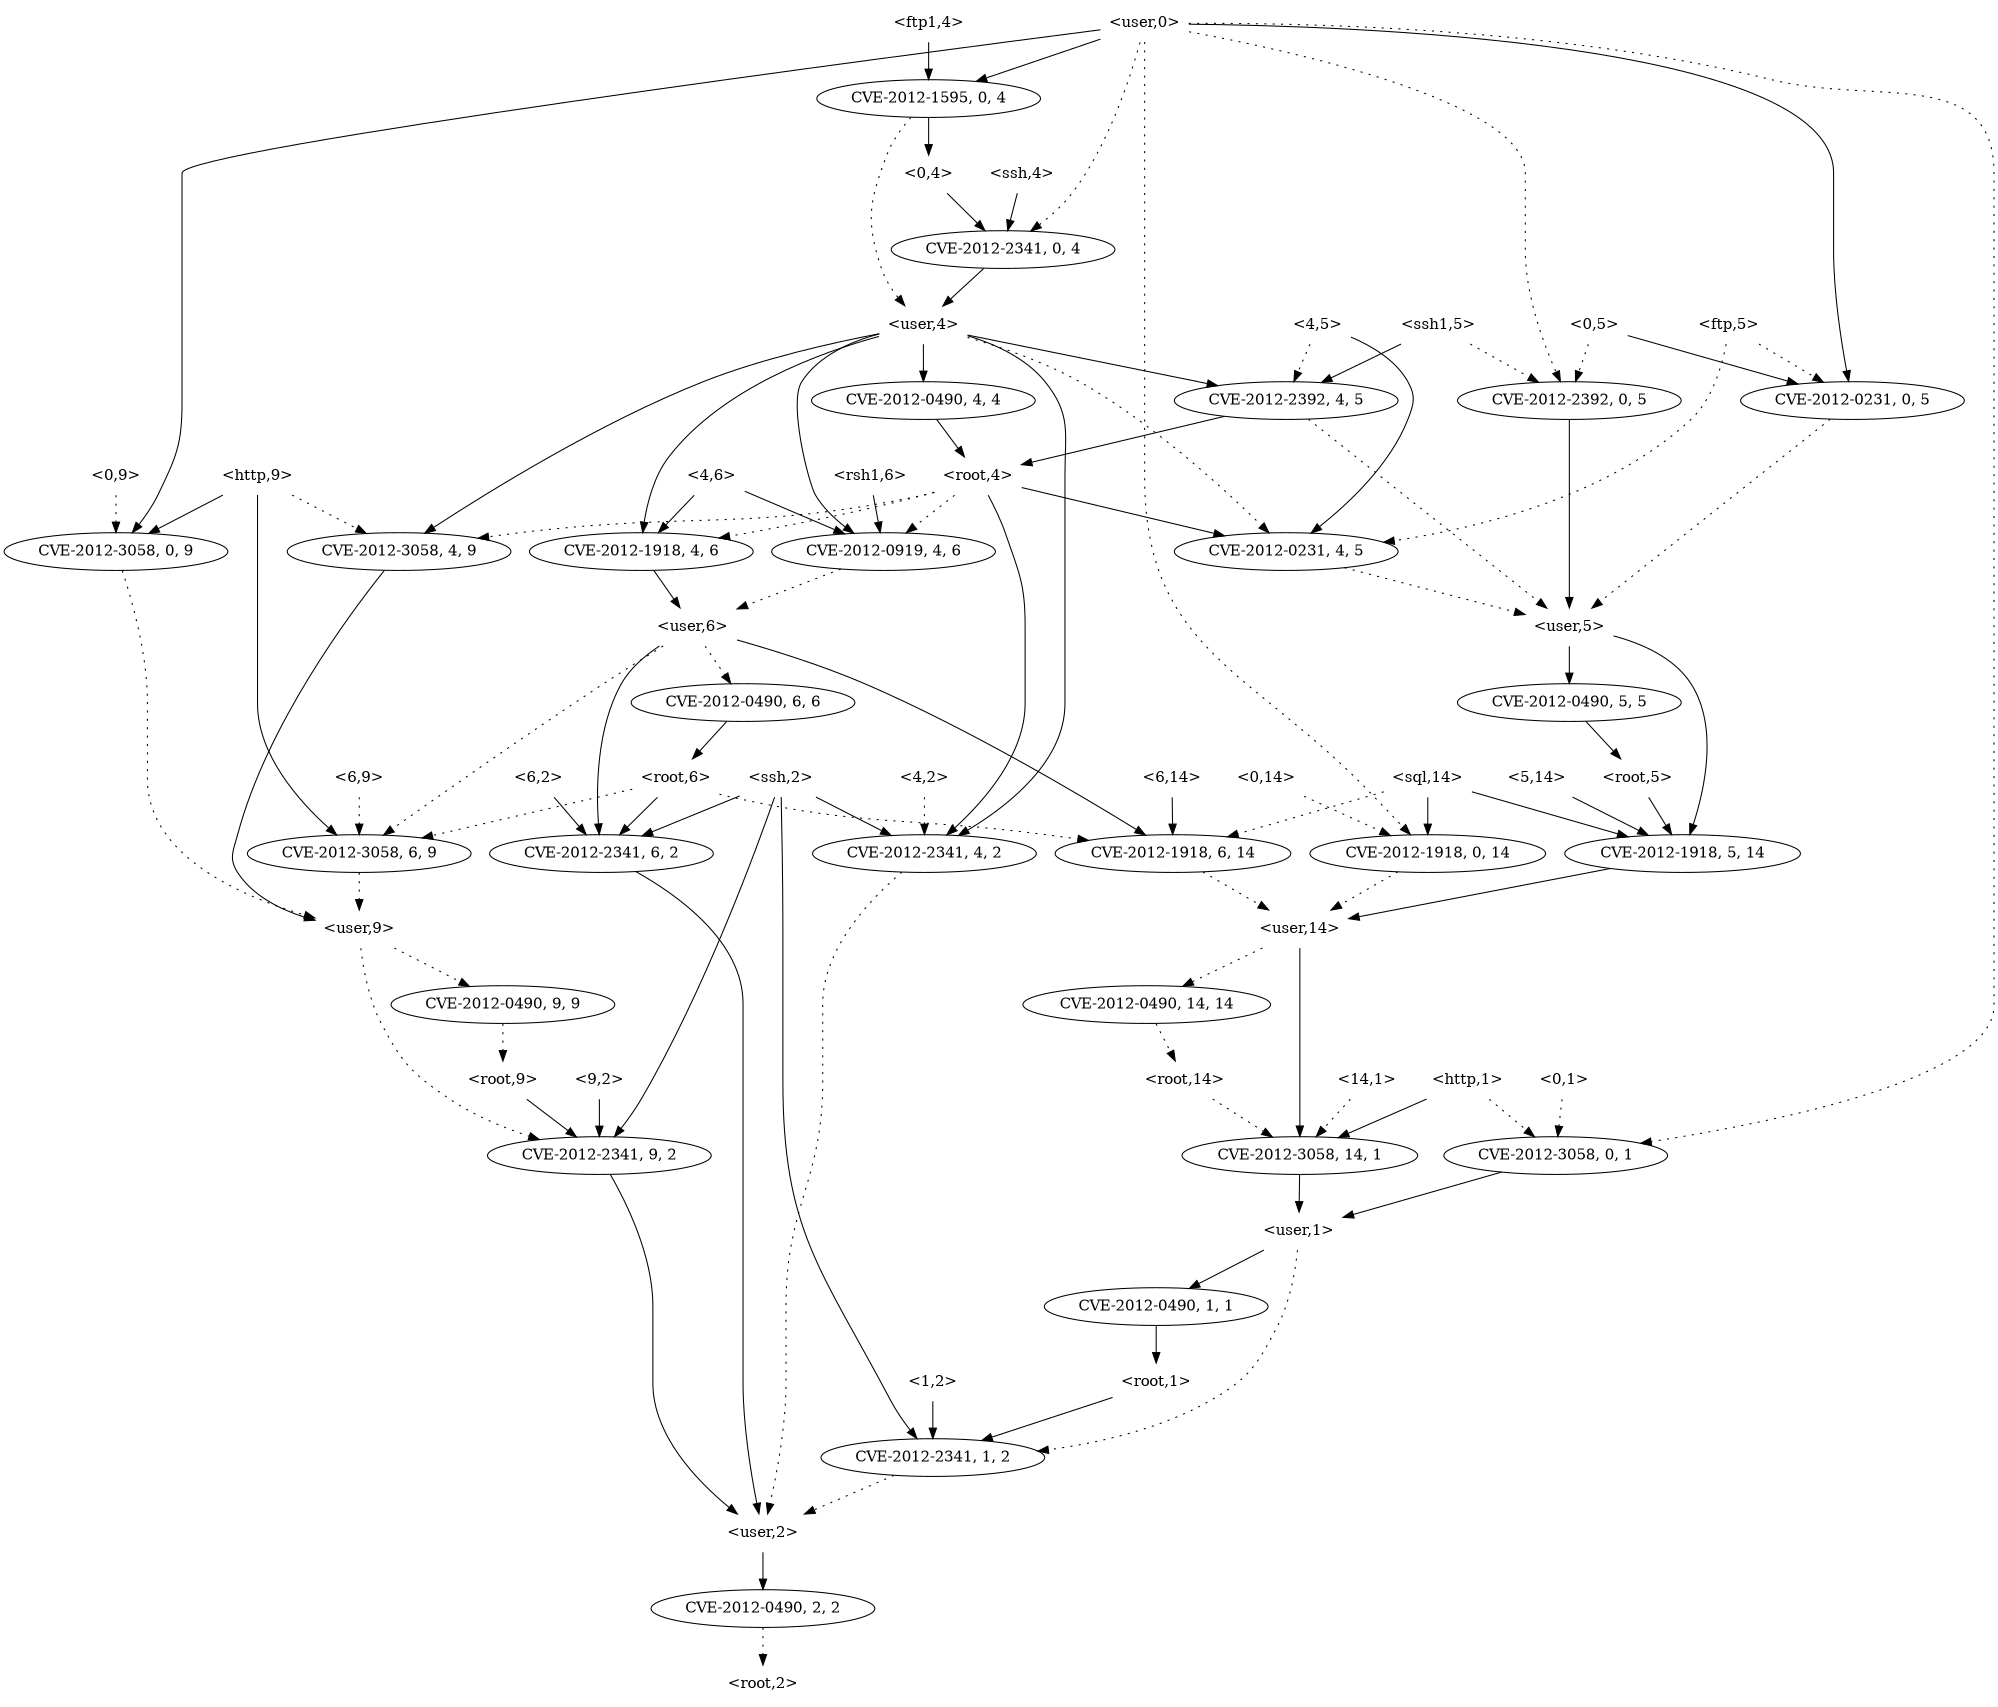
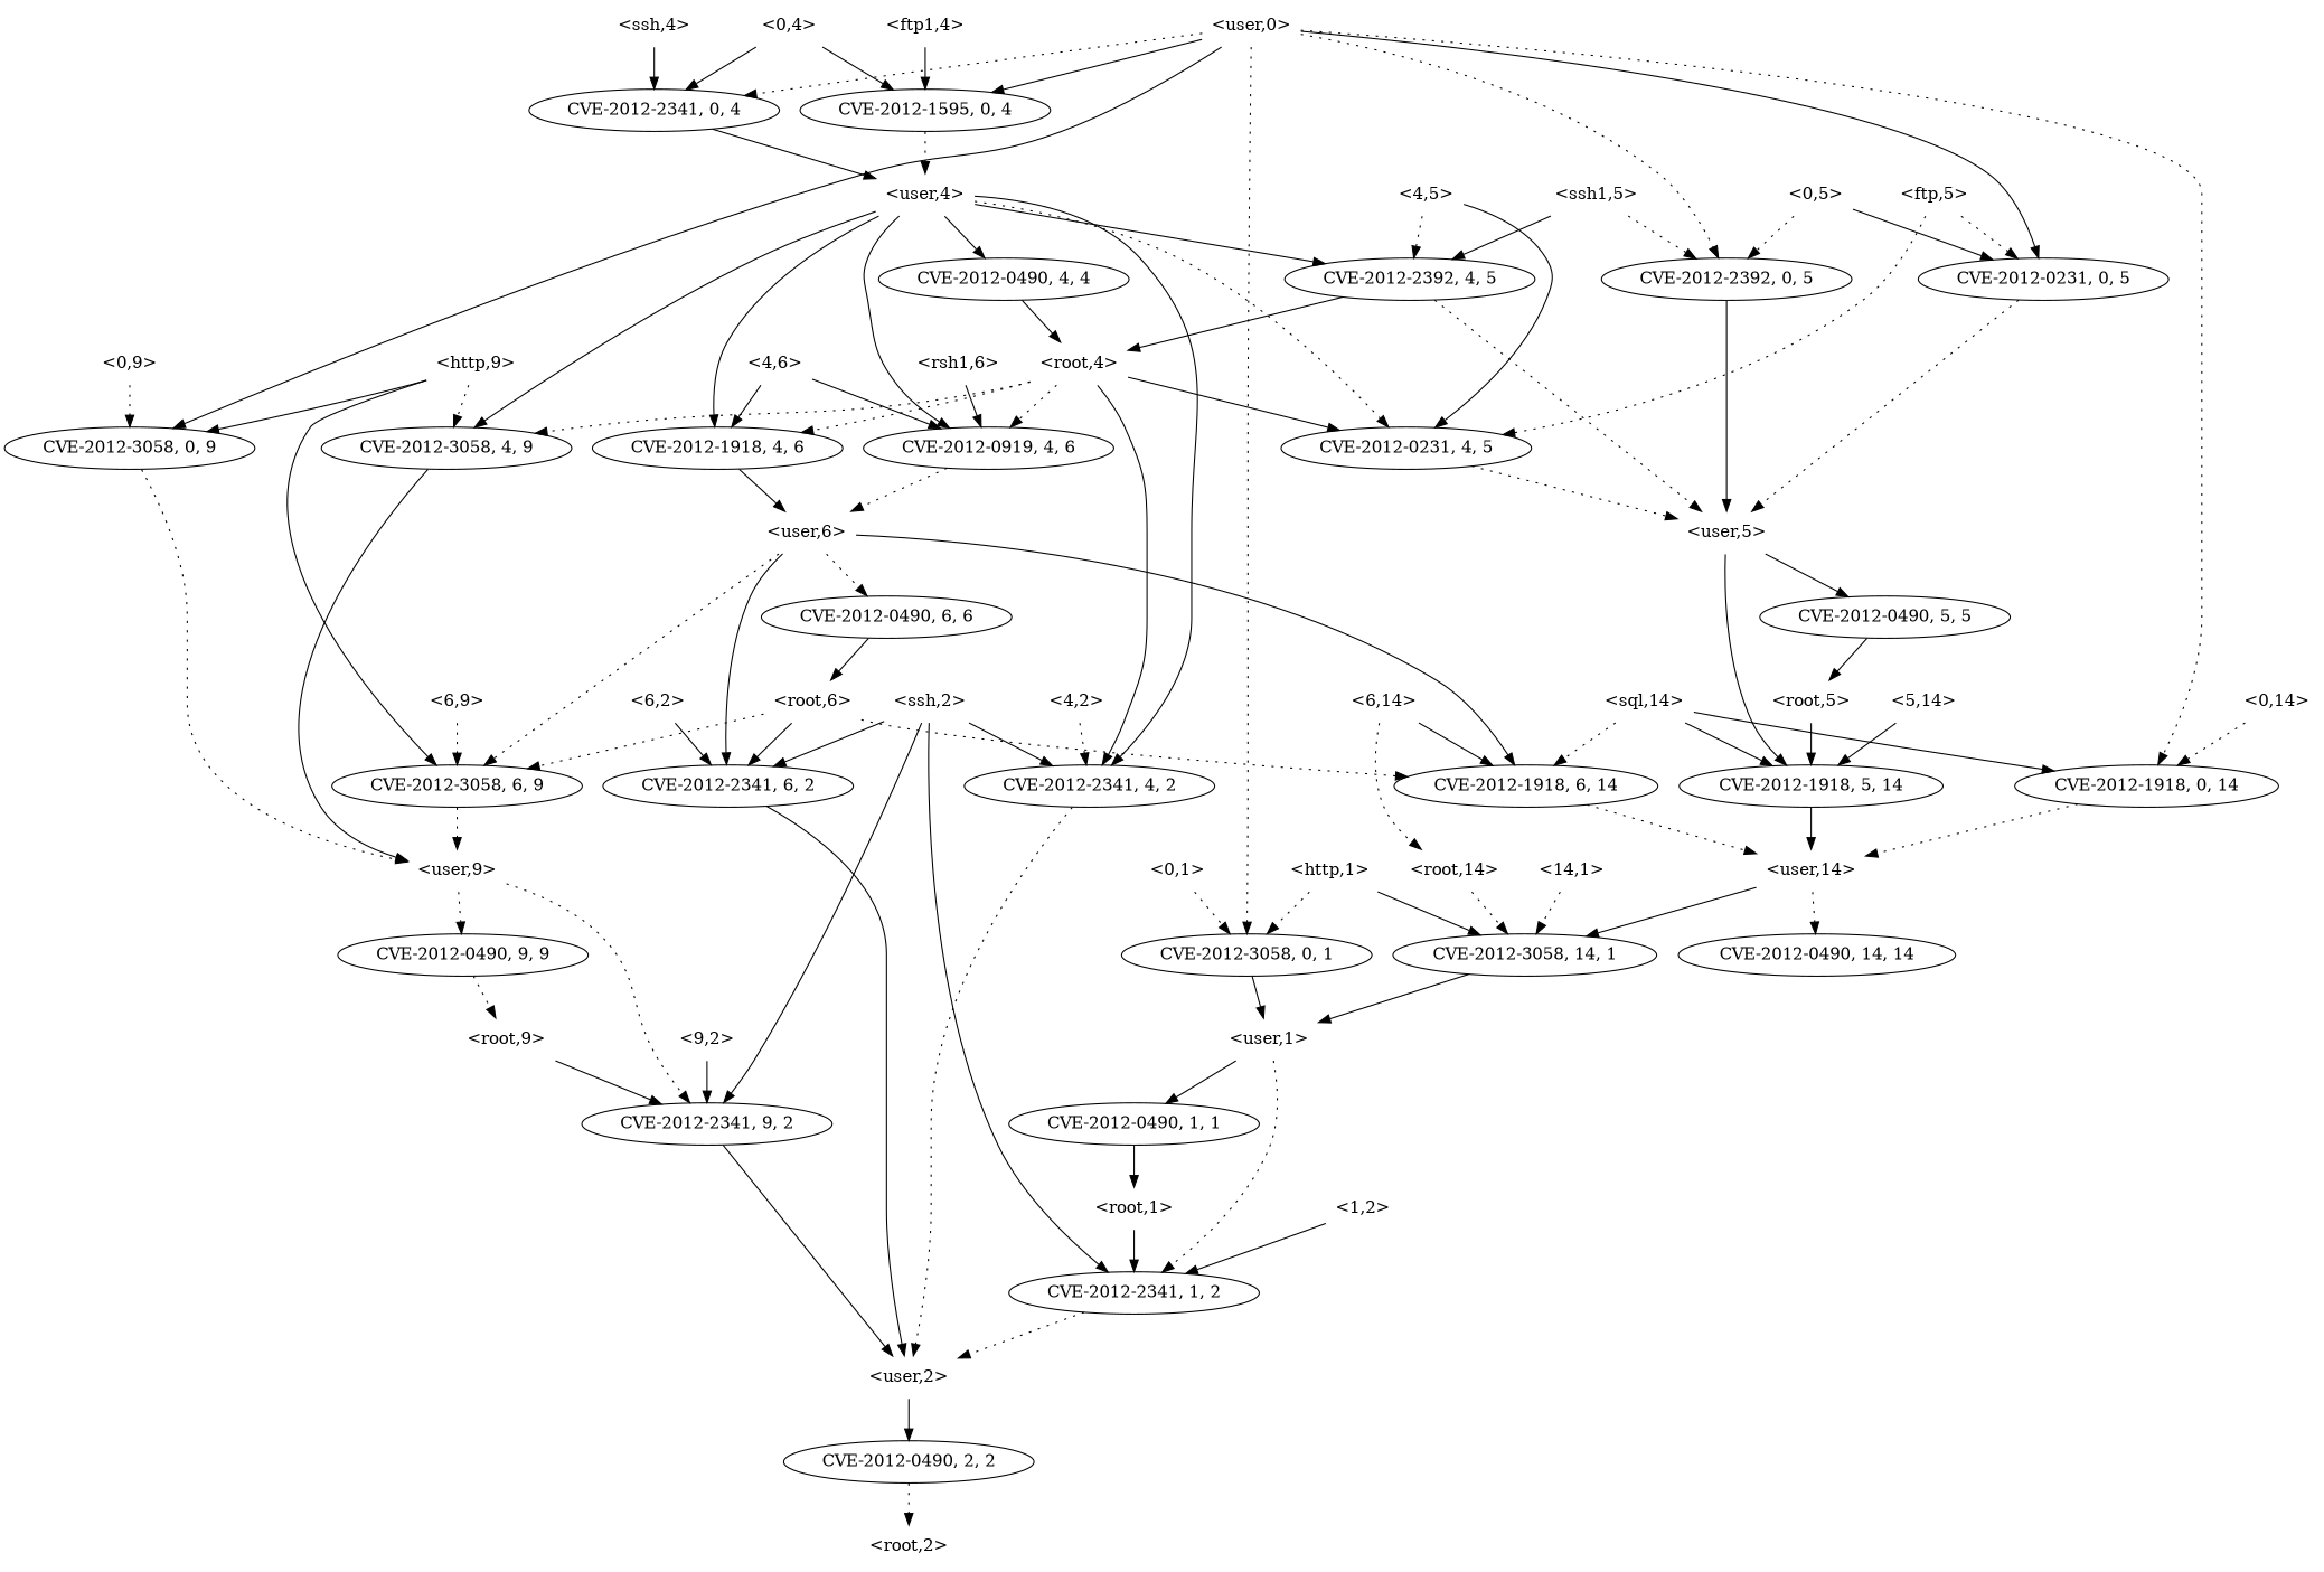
  strict digraph {
    node [shape=plaintext]
    edge [style=solid]
    "<root,5>" [color=darkgreen height=0.5 width=0.89583]
    n2 [height=0.5 label=<CVE-2012-1918, 5, 14> width=2.5686 shape=""]
    "<user,14>" [color=brown height=0.5 width=1.0069]
    n4 [height=0.5 label=<CVE-2012-3058, 14, 1> width=2.5686 shape=""]
    n5 [height=0.5 label=<CVE-2012-0490, 14, 14> width=2.7013 shape=""]
    "<user,1>" [color=blue height=0.5 width=0.91667]
    "<root,14>" [color=blue height=0.5 width=1]
    n8 [height=0.5 label=<CVE-2012-2392, 4, 5> width=2.4499 shape=""]
    "<user,5>" [color=darkgreen height=0.5 width=0.91667]
    "<root,4>" [color=darkgreen height=0.5 width=0.89583]
    n11 [height=0.5 label=<CVE-2012-0490, 5, 5> width=2.4499 shape=""]
    "<0,5>" [color=darkgreen height=0.5 width=0.75]
    n13 [height=0.5 label=<CVE-2012-0231, 0, 5> width=2.4499 shape=""]
    n14 [height=0.5 label=<CVE-2012-2392, 0, 5> width=2.4499 shape=""]
    n15 [height=0.5 label=<CVE-2012-0919, 4, 6> width=2.4499 shape=""]
    "<user,6>" [color=blue height=0.5 width=0.91667]
    n17 [height=0.5 label=<CVE-2012-3058, 6, 9> width=2.4499 shape=""]
    n18 [height=0.5 label=<CVE-2012-2341, 6, 2> width=2.4499 shape=""]
    n19 [height=0.5 label=<CVE-2012-0490, 6, 6> width=2.4499 shape=""]
    n20 [height=0.5 label=<CVE-2012-1918, 6, 14> width=2.5686 shape=""]
    "<user,9>" [color=darkgreen height=0.5 width=0.91667]
    "<user,2>" [color=brown height=0.5 width=0.91667]
    "<root,6>" [color=brown height=0.5 width=0.89583]
    n24 [height=0.5 label=<CVE-2012-2341, 9, 2> width=2.4499 shape=""]
    n25 [height=0.5 label=<CVE-2012-0490, 9, 9> width=2.4499 shape=""]
    n26 [height=0.5 label=<CVE-2012-0490, 2, 2> width=2.4499 shape=""]
    "<0,1>" [color=darkgreen height=0.5 width=0.75]
    n28 [height=0.5 label=<CVE-2012-3058, 0, 1> width=2.4499 shape=""]
    n29 [height=0.5 label=<CVE-2012-0490, 1, 1> width=2.4499 shape=""]
    n30 [height=0.5 label=<CVE-2012-2341, 1, 2> width=2.4499 shape=""]
    "<root,1>" [color=blue height=0.5 width=0.89583]
    "<9,2>" [color=blue height=0.5 width=0.75]
    "<root,2>" [color=darkgreen height=0.5 width=0.89583]
    "<rsh1,6>" [color=blue height=0.5 width=0.92361]
    "<http,9>" [color=darkgreen height=0.5 width=0.89583]
    n36 [height=0.5 label=<CVE-2012-3058, 0, 9> width=2.4499 shape=""]
    n37 [height=0.5 label=<CVE-2012-3058, 4, 9> width=2.4499 shape=""]
    "<root,9>" [color=darkgreen height=0.5 width=0.89583]
    "<ftp1,4>" [color=darkgreen height=0.5 width=0.89583]
    n40 [height=0.5 label=<CVE-2012-1595, 0, 4> width=2.4499 shape=""]
    "<user,4>" [color=blue height=0.5 width=0.91667]
    n42 [height=0.5 label=<CVE-2012-2341, 4, 2> width=2.4499 shape=""]
    n43 [height=0.5 label=<CVE-2012-1918, 4, 6> width=2.4499 shape=""]
    n44 [height=0.5 label=<CVE-2012-0490, 4, 4> width=2.4499 shape=""]
    n45 [height=0.5 label=<CVE-2012-0231, 4, 5> width=2.4499 shape=""]
    "<4,2>" [color=darkgreen height=0.5 width=0.75]
    "<ssh1,5>" [color=brown height=0.5 width=0.94444]
    "<4,6>" [color=blue height=0.5 width=0.75]
    "<6,9>" [color=darkgreen height=0.5 width=0.75]
    "<0,14>" [color=brown height=0.5 width=0.78472]
    n51 [height=0.5 label=<CVE-2012-1918, 0, 14> width=2.5686 shape=""]
    "<5,14>" [color=brown height=0.5 width=0.78472]
    "<ssh,2>" [color=blue height=0.5 width=0.84028]
    "<0,4>" [color=blue height=0.5 width=0.75]
    n55 [height=0.5 label=<CVE-2012-2341, 0, 4> width=2.4499 shape=""]
    "<14,1>" [color=blue height=0.5 width=0.78472]
    "<6,14>" [color=darkgreen height=0.5 width=0.78472]
    "<http,1>" [color=blue height=0.5 width=0.89583]
    "<6,2>" [color=darkgreen height=0.5 width=0.75]
    "<ftp,5>" [color=brown height=0.5 width=0.8125]
    "<user,0>" [color=blue height=0.5 width=0.91667]
    "<1,2>" [color=blue height=0.5 width=0.75]
    "<0,9>" [color=darkgreen height=0.5 width=0.75]
    "<4,5>" [color=blue height=0.5 width=0.75]
    "<sql,14>" [color=darkgreen height=0.5 width=0.91667]
    "<ssh,4>" [color=darkgreen height=0.5 width=0.84028]
    "<root,5>" -> n2
    n2 -> "<user,14>"
    "<user,14>" -> n4
    "<user,14>" -> n5 [style=dotted]
    n4 -> "<user,1>"
-   n5 -> "<root,14>" [style=dotted]
+   "<6,14>" -> "<root,14>" [style=dotted]
    "<user,1>" -> n29
    "<user,1>" -> n30 [style=dotted]
    "<root,14>" -> n4 [style=dotted]
    n8 -> "<user,5>" [style=dotted]
    n8 -> "<root,4>"
    "<user,5>" -> n2
    "<user,5>" -> n11
    "<root,4>" -> n15 [style=dotted]
    "<root,4>" -> n37 [style=dotted]
    "<root,4>" -> n42
    "<root,4>" -> n43 [style=dotted]
    "<root,4>" -> n45
    n11 -> "<root,5>"
    "<0,5>" -> n13
    "<0,5>" -> n14 [style=dotted]
    n13 -> "<user,5>" [style=dotted]
    n14 -> "<user,5>"
    n15 -> "<user,6>" [style=dotted]
    "<user,6>" -> n17 [style=dotted]
    "<user,6>" -> n18
    "<user,6>" -> n19 [style=dotted]
    "<user,6>" -> n20
    n17 -> "<user,9>" [style=dotted]
    n18 -> "<user,2>"
    n19 -> "<root,6>"
    n20 -> "<user,14>" [style=dotted]
    "<user,9>" -> n24 [style=dotted]
    "<user,9>" -> n25 [style=dotted]
    "<user,2>" -> n26
    "<root,6>" -> n17 [style=dotted]
    "<root,6>" -> n18
    "<root,6>" -> n20 [style=dotted]
    n24 -> "<user,2>"
    n25 -> "<root,9>" [style=dotted]
    n26 -> "<root,2>" [style=dotted]
    "<0,1>" -> n28 [style=dotted]
    n28 -> "<user,1>"
    n29 -> "<root,1>"
    n30 -> "<user,2>" [style=dotted]
    "<root,1>" -> n30
    "<9,2>" -> n24
    "<rsh1,6>" -> n15
    "<http,9>" -> n17
    "<http,9>" -> n36
    "<http,9>" -> n37 [style=dotted]
    n36 -> "<user,9>" [style=dotted]
    n37 -> "<user,9>"
    "<root,9>" -> n24
    "<ftp1,4>" -> n40
    n40 -> "<user,4>" [style=dotted]
    "<user,4>" -> n8
    "<user,4>" -> n15
    "<user,4>" -> n37
    "<user,4>" -> n42
    "<user,4>" -> n43
    "<user,4>" -> n44
    "<user,4>" -> n45 [style=dotted]
    n42 -> "<user,2>" [style=dotted]
    n43 -> "<user,6>"
    n44 -> "<root,4>"
    n45 -> "<user,5>" [style=dotted]
    "<4,2>" -> n42 [style=dotted]
    "<ssh1,5>" -> n8
    "<ssh1,5>" -> n14 [style=dotted]
    "<4,6>" -> n15
    "<4,6>" -> n43
    "<6,9>" -> n17 [style=dotted]
    "<0,14>" -> n51 [style=dotted]
    n51 -> "<user,14>" [style=dotted]
    "<5,14>" -> n2
    "<ssh,2>" -> n18
    "<ssh,2>" -> n24
    "<ssh,2>" -> n30
    "<ssh,2>" -> n42
-   n40 -> "<0,4>"
+   "<0,4>" -> n40
    "<0,4>" -> n55
    n55 -> "<user,4>"
    "<14,1>" -> n4 [style=dotted]
    "<6,14>" -> n20
    "<http,1>" -> n4
    "<http,1>" -> n28 [style=dotted]
    "<6,2>" -> n18
    "<ftp,5>" -> n13 [style=dotted]
    "<ftp,5>" -> n45 [style=dotted]
    "<user,0>" -> n13
    "<user,0>" -> n14 [style=dotted]
    "<user,0>" -> n28 [style=dotted]
    "<user,0>" -> n36
    "<user,0>" -> n40
    "<user,0>" -> n51 [style=dotted]
    "<user,0>" -> n55 [style=dotted]
    "<1,2>" -> n30
    "<0,9>" -> n36 [style=dotted]
    "<4,5>" -> n8 [style=dotted]
    "<4,5>" -> n45
    "<sql,14>" -> n2
    "<sql,14>" -> n20 [style=dotted]
    "<sql,14>" -> n51
    "<ssh,4>" -> n55
  }
